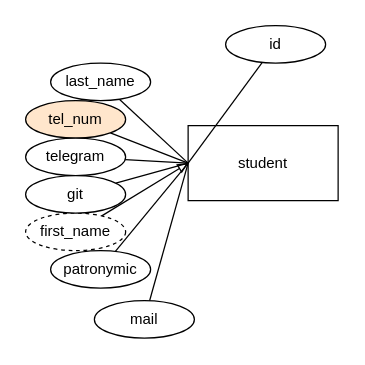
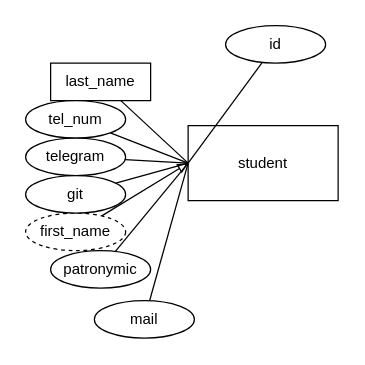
  <mxCell id="0" />
  <mxCell id="1" parent="0" />
  <mxCell id="2" value="student" style="rounded=0;whiteSpace=wrap;html=1;" vertex="1" parent="1"><mxGeometry x="150" y="100" width="120" height="60" as="geometry" /></mxCell>
  <mxCell id="3" style="rounded=0;orthogonalLoop=1;jettySize=auto;html=1;entryX=0;entryY=0.5;entryDx=0;entryDy=0;endArrow=none;endFill=0;" edge="1" parent="1" source="4" target="2"><mxGeometry relative="1" as="geometry" /></mxCell>
  <mxCell id="4" value="id" style="ellipse;whiteSpace=wrap;html=1;" vertex="1" parent="1"><mxGeometry x="180" y="20" width="80" height="30" as="geometry" /></mxCell>
  <mxCell id="5" style="rounded=0;orthogonalLoop=1;jettySize=auto;html=1;entryX=0;entryY=0.5;entryDx=0;entryDy=0;endArrow=block;endFill=0;" edge="1" parent="1" source="6" target="2"><mxGeometry relative="1" as="geometry" /></mxCell>
  <mxCell id="6" value="first_name" style="ellipse;whiteSpace=wrap;html=1;dashed=1;" vertex="1" parent="1"><mxGeometry x="20" y="170" width="80" height="30" as="geometry" /></mxCell>
  <mxCell id="7" style="rounded=0;orthogonalLoop=1;jettySize=auto;html=1;entryX=0;entryY=0.5;entryDx=0;entryDy=0;endArrow=none;endFill=0;" edge="1" parent="1" source="8" target="2"><mxGeometry relative="1" as="geometry" /></mxCell>
- <mxCell id="8" value="last_name" style="ellipse;whiteSpace=wrap;html=1;" vertex="1" parent="1"><mxGeometry x="40" y="50" width="80" height="30" as="geometry" /></mxCell>
+ <mxCell id="8" value="last_name" style="whiteSpace=wrap;html=1;rounded=0;" vertex="1" parent="1"><mxGeometry x="40" y="50" width="80" height="30" as="geometry" /></mxCell>
  <mxCell id="9" style="rounded=0;orthogonalLoop=1;jettySize=auto;html=1;entryX=0;entryY=0.5;entryDx=0;entryDy=0;endArrow=none;endFill=0;" edge="1" parent="1" source="10" target="2"><mxGeometry relative="1" as="geometry" /></mxCell>
- <mxCell id="10" value="tel_num" style="ellipse;whiteSpace=wrap;html=1;fillColor=#ffe6cc;" vertex="1" parent="1"><mxGeometry x="20" y="80" width="80" height="30" as="geometry" /></mxCell>
+ <mxCell id="10" value="tel_num" style="ellipse;whiteSpace=wrap;html=1;" vertex="1" parent="1"><mxGeometry x="20" y="80" width="80" height="30" as="geometry" /></mxCell>
  <mxCell id="11" style="rounded=0;orthogonalLoop=1;jettySize=auto;html=1;entryX=0;entryY=0.5;entryDx=0;entryDy=0;endArrow=none;endFill=0;" edge="1" parent="1" source="12" target="2"><mxGeometry relative="1" as="geometry" /></mxCell>
  <mxCell id="12" value="telegram" style="ellipse;whiteSpace=wrap;html=1;" vertex="1" parent="1"><mxGeometry x="20" y="110" width="80" height="30" as="geometry" /></mxCell>
  <mxCell id="13" style="rounded=0;orthogonalLoop=1;jettySize=auto;html=1;entryX=0;entryY=0.5;entryDx=0;entryDy=0;endArrow=none;endFill=0;" edge="1" parent="1" source="14" target="2"><mxGeometry relative="1" as="geometry" /></mxCell>
  <mxCell id="14" value="git" style="ellipse;whiteSpace=wrap;html=1;" vertex="1" parent="1"><mxGeometry x="20" y="140" width="80" height="30" as="geometry" /></mxCell>
  <mxCell id="15" style="rounded=0;orthogonalLoop=1;jettySize=auto;html=1;endArrow=none;endFill=0;" edge="1" parent="1" source="16"><mxGeometry relative="1" as="geometry"><mxPoint x="150" y="130" as="targetPoint" /></mxGeometry></mxCell>
  <mxCell id="16" value="mail" style="ellipse;whiteSpace=wrap;html=1;" vertex="1" parent="1"><mxGeometry x="75" y="240" width="80" height="30" as="geometry" /></mxCell>
  <mxCell id="17" style="rounded=0;orthogonalLoop=1;jettySize=auto;html=1;entryX=0;entryY=0.5;entryDx=0;entryDy=0;endArrow=none;endFill=0;" edge="1" parent="1" source="18" target="2"><mxGeometry relative="1" as="geometry" /></mxCell>
  <mxCell id="18" value="patronymic" style="ellipse;whiteSpace=wrap;html=1;" vertex="1" parent="1"><mxGeometry x="40" y="200" width="80" height="30" as="geometry" /></mxCell>
